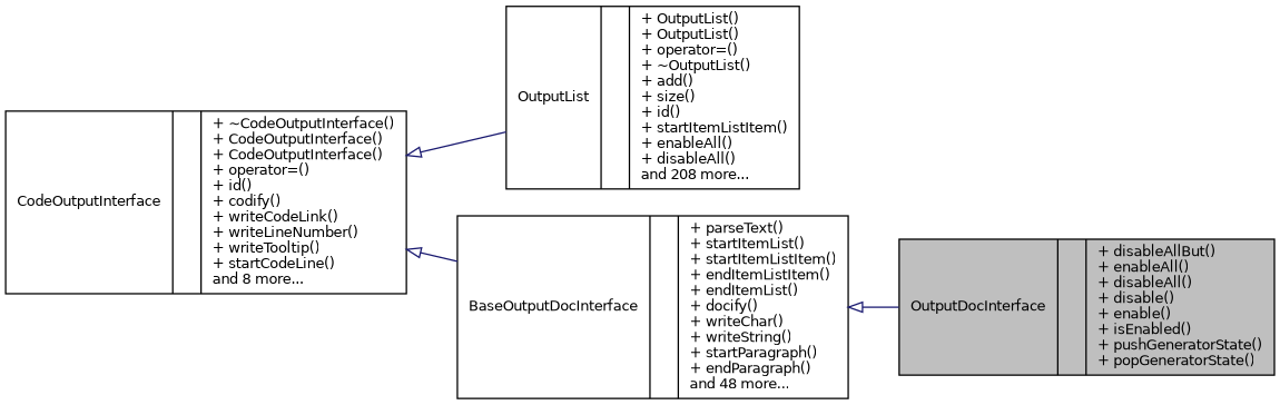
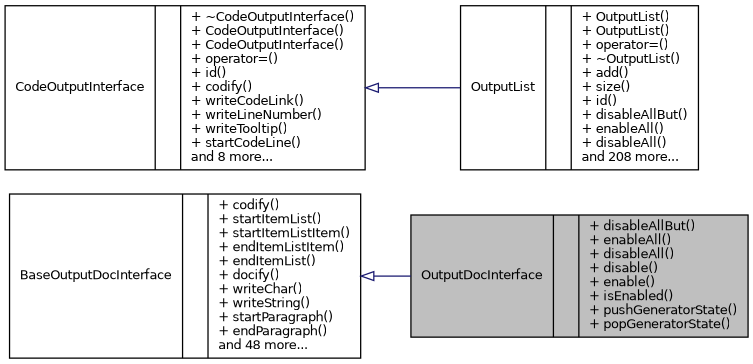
  digraph {
    rankdir=LR
    node [color=black fillcolor=white fontname=Helvetica fontsize=10 shape=record style=filled]
    edge [arrowtail=onormal color=midnightblue dir=back fontname=Helvetica fontsize=10 labelfontname=Helvetica labelfontsize=10 style=solid]
    n1 [fillcolor=grey75 fontcolor=black height=0.2 label="{OutputDocInterface\n||+ disableAllBut()\l+ enableAll()\l+ disableAll()\l+ disable()\l+ enable()\l+ isEnabled()\l+ pushGeneratorState()\l+ popGeneratorState()\l}" width=0.4]
-   n2 [height=0.2 label="{OutputList\n||+ OutputList()\l+ OutputList()\l+ operator=()\l+ ~OutputList()\l+ add()\l+ size()\l+ id()\l+ startItemListItem()\l+ enableAll()\l+ disableAll()\land 208 more...\l}" width=0.4]
-   n3 [height=0.2 label="{BaseOutputDocInterface\n||+ parseText()\l+ startItemList()\l+ startItemListItem()\l+ endItemListItem()\l+ endItemList()\l+ docify()\l+ writeChar()\l+ writeString()\l+ startParagraph()\l+ endParagraph()\land 48 more...\l}" width=0.4]
+   n2 [height=0.2 label="{OutputList\n||+ OutputList()\l+ OutputList()\l+ operator=()\l+ ~OutputList()\l+ add()\l+ size()\l+ id()\l+ disableAllBut()\l+ enableAll()\l+ disableAll()\land 208 more...\l}" width=0.4]
+   n3 [height=0.2 label="{BaseOutputDocInterface\n||+ codify()\l+ startItemList()\l+ startItemListItem()\l+ endItemListItem()\l+ endItemList()\l+ docify()\l+ writeChar()\l+ writeString()\l+ startParagraph()\l+ endParagraph()\land 48 more...\l}" width=0.4]
    n4 [height=0.2 label="{CodeOutputInterface\n||+ ~CodeOutputInterface()\l+ CodeOutputInterface()\l+ CodeOutputInterface()\l+ operator=()\l+ id()\l+ codify()\l+ writeCodeLink()\l+ writeLineNumber()\l+ writeTooltip()\l+ startCodeLine()\land 8 more...\l}" width=0.4]
    n3 -> n1
    n4 -> n2
-   n4 -> n3
  }
